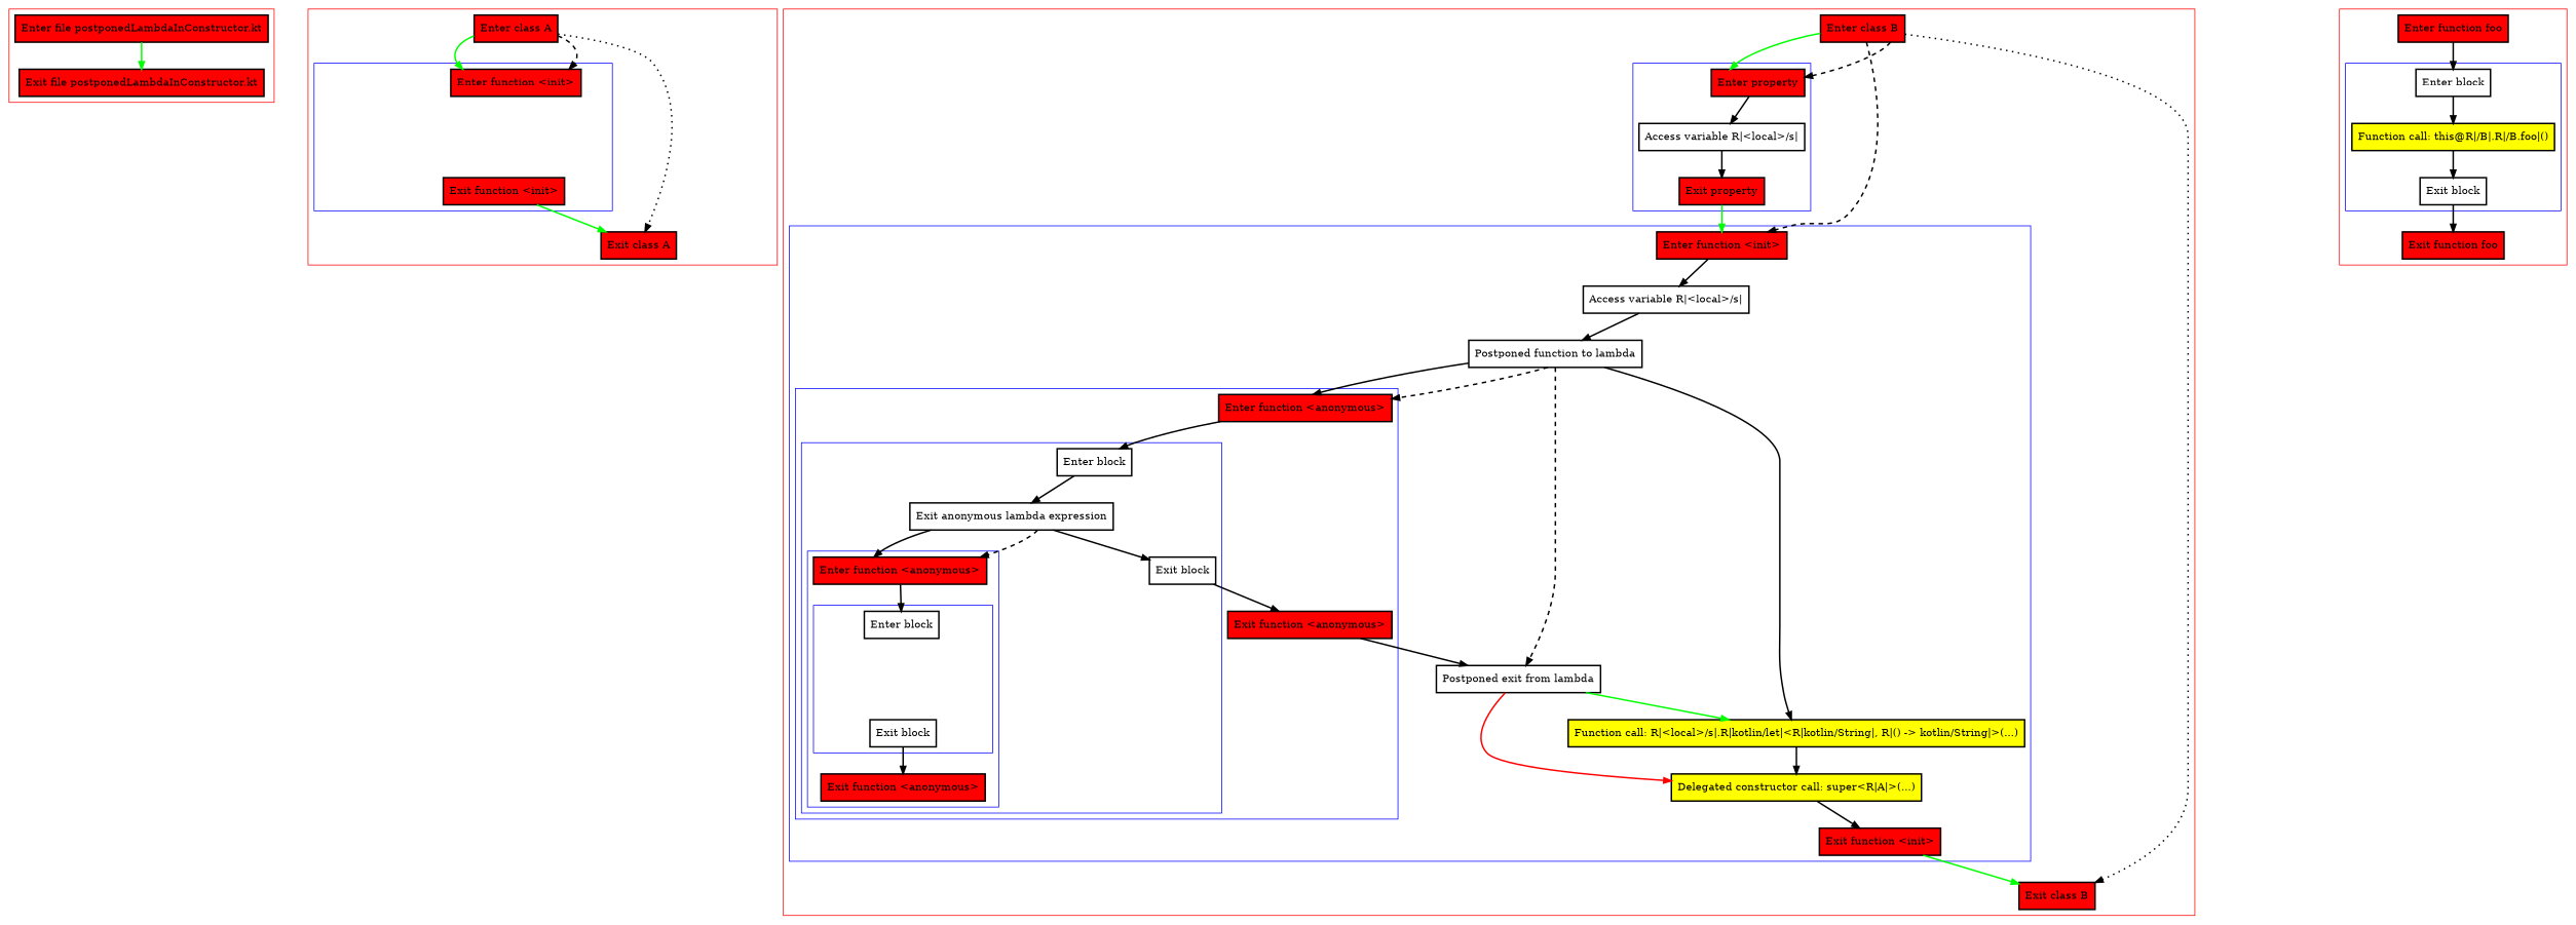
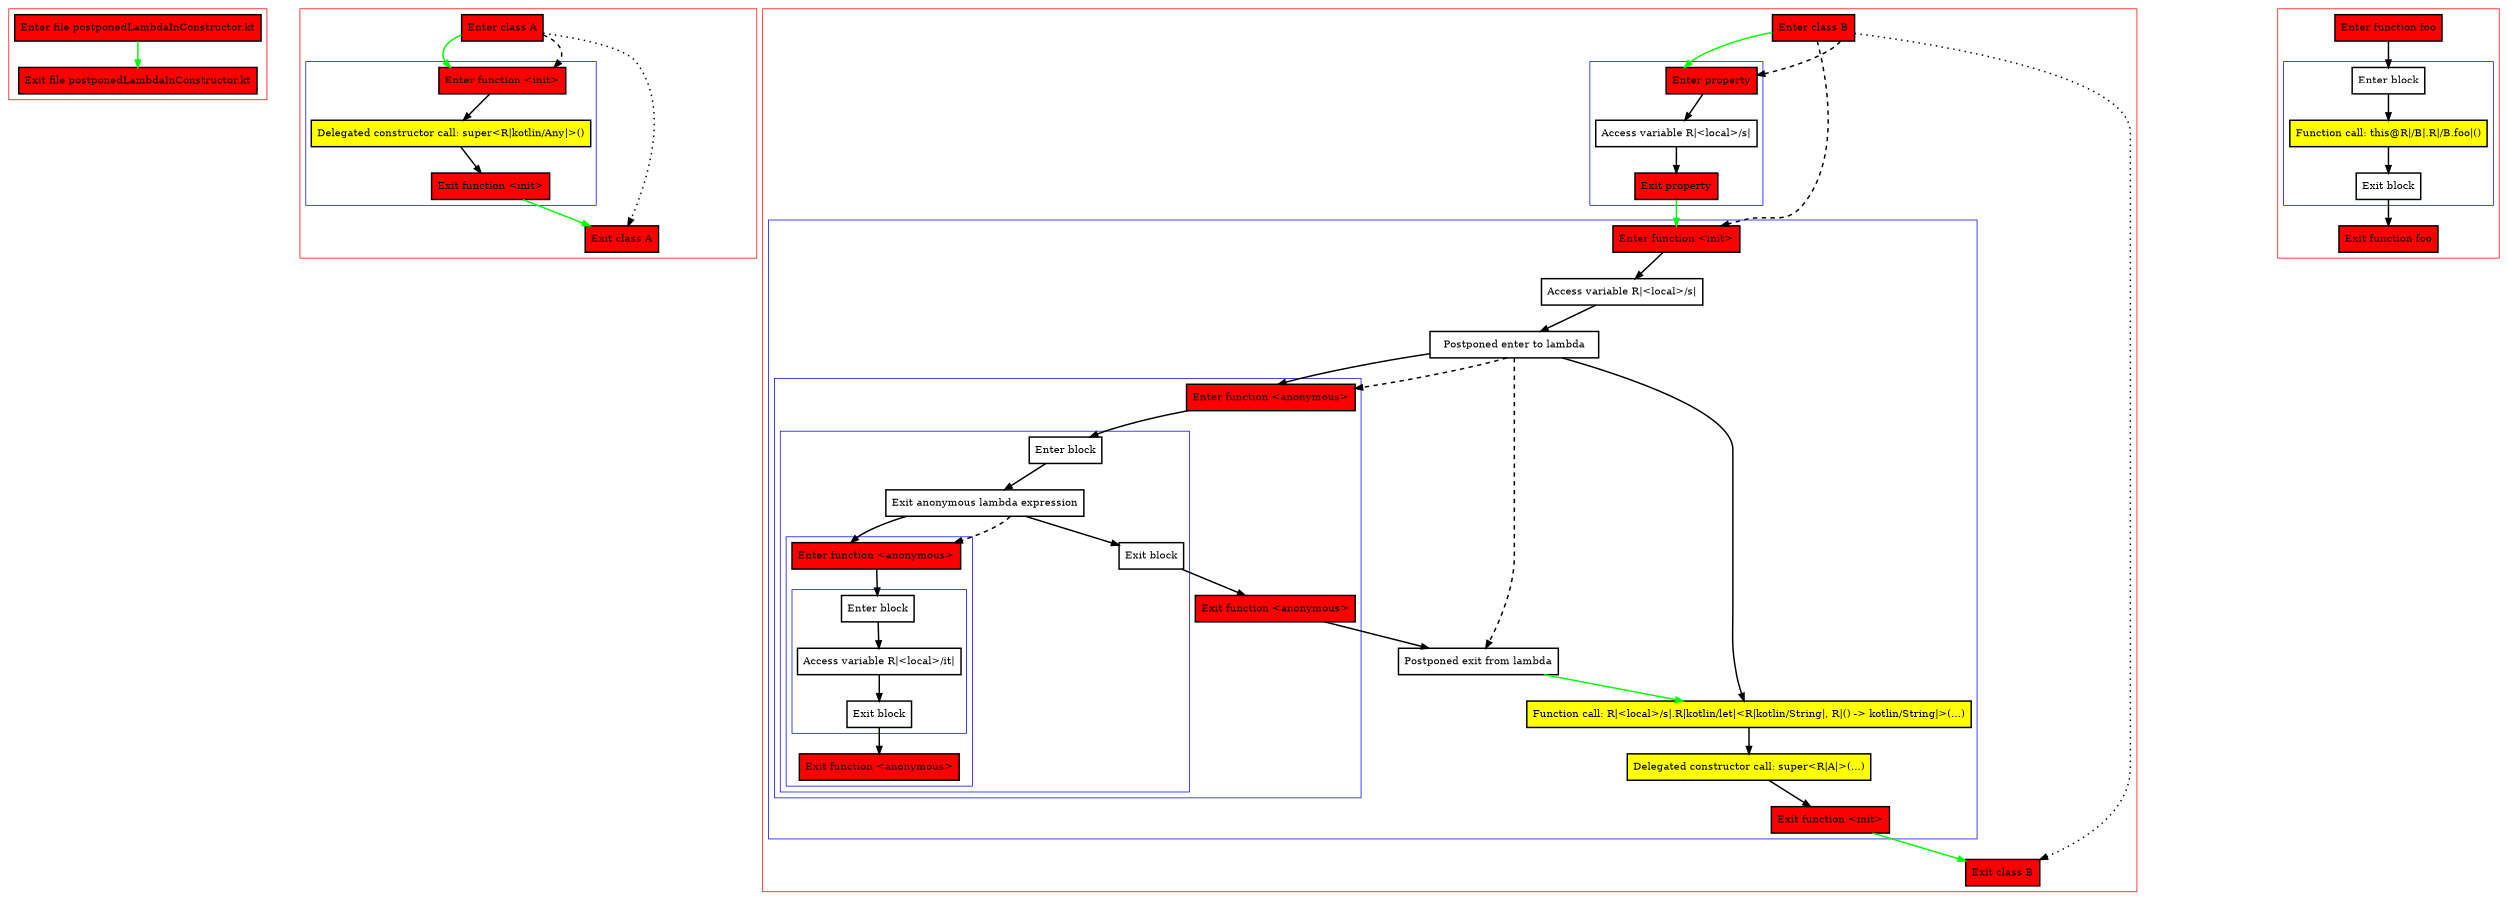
  digraph {
    nodesep=3
    node [fillcolor=red penwidth=2 shape=box style=filled]
    edge [penwidth=2]
    n1 [label="Enter file postponedLambdaInConstructor.kt"]
    n2 [label="Exit file postponedLambdaInConstructor.kt"]
    n3 [label="Enter function <init>"]
+   n4 [fillcolor=yellow label="Delegated constructor call: super<R|kotlin/Any|>()"]
    n5 [label="Exit function <init>"]
    n6 [label="Enter class A"]
    n7 [label="Exit class A"]
    n8 [label="Enter property"]
    n9 [label="Access variable R|<local>/s|" fillcolor="" style=""]
    n10 [label="Exit property"]
    n11 [label="Enter block" fillcolor="" style=""]
+   n12 [label="Access variable R|<local>/it|" fillcolor="" style=""]
    n13 [label="Exit block" fillcolor="" style=""]
    n14 [label="Enter function <anonymous>"]
    n15 [label="Exit function <anonymous>"]
    n16 [label="Enter block" fillcolor="" style=""]
    n17 [label="Exit anonymous lambda expression" fillcolor="" style=""]
    n18 [label="Exit block" fillcolor="" style=""]
    n19 [label="Enter function <anonymous>"]
    n20 [label="Exit function <anonymous>"]
    n21 [label="Enter function <init>"]
    n22 [label="Access variable R|<local>/s|" fillcolor="" style=""]
-   n23 [label="Postponed function to lambda" fillcolor="" style=""]
+   n23 [label="Postponed enter to lambda" fillcolor="" style=""]
    n24 [label="Postponed exit from lambda" fillcolor="" style=""]
    n25 [fillcolor=yellow label="Function call: R|<local>/s|.R|kotlin/let|<R|kotlin/String|, R|() -> kotlin/String|>(...)"]
    n26 [fillcolor=yellow label="Delegated constructor call: super<R|A|>(...)"]
    n27 [label="Exit function <init>"]
    n28 [label="Enter class B"]
    n29 [label="Exit class B"]
    n30 [label="Enter block" fillcolor="" style=""]
    n31 [fillcolor=yellow label="Function call: this@R|/B|.R|/B.foo|()"]
    n32 [label="Exit block" fillcolor="" style=""]
    n33 [label="Enter function foo"]
    n34 [label="Exit function foo"]
    subgraph cluster_1 {
      color=red
      n1
      n2
    }
    subgraph cluster_2 {
      color=red
      n6
      n7
      subgraph cluster_3 {
        color=blue
        n3
+       n4
        n5
      }
    }
    subgraph cluster_4 {
      color=red
      n28
      n29
      subgraph cluster_5 {
        color=blue
        n8
        n9
        n10
      }
      subgraph cluster_6 {
        color=blue
        n21
        n22
        n23
        n24
        n25
        n26
        n27
        subgraph cluster_7 {
          color=blue
          n19
          n20
          subgraph cluster_8 {
            color=blue
            n16
            n17
            n18
            subgraph cluster_9 {
              color=blue
              n14
              n15
              subgraph cluster_10 {
                color=blue
                n11
+               n12
                n13
              }
            }
          }
        }
      }
    }
    subgraph cluster_11 {
      color=red
      n33
      n34
      subgraph cluster_12 {
        color=blue
        n30
        n31
        n32
      }
    }
    n1 -> n2 [color=green]
+   n3 -> n4
+   n4 -> n5
    n5 -> n7 [color=green]
    n6 -> n3 [color=green]
    n6 -> n3 [style=dashed]
    n6 -> n7 [style=dotted]
    n8 -> n9
    n9 -> n10
    n10 -> n21 [color=green]
+   n11 -> n12
+   n12 -> n13
    n13 -> n15
    n14 -> n11
    n16 -> n17
    n17 -> n14
    n17 -> n14 [style=dashed]
    n17 -> n18
    n18 -> n20
    n19 -> n16
    n20 -> n24
    n21 -> n22
    n22 -> n23
    n23 -> n19
    n23 -> n19 [style=dashed]
    n23 -> n24 [style=dashed]
    n23 -> n25
    n24 -> n25 [color=green]
-   n24 -> n26 [color=red]
    n25 -> n26
    n26 -> n27
    n27 -> n29 [color=green]
    n28 -> n8 [color=green]
    n28 -> n8 [style=dashed]
    n28 -> n21 [style=dashed]
    n28 -> n29 [style=dotted]
    n30 -> n31
    n31 -> n32
    n32 -> n34
    n33 -> n30
  }
